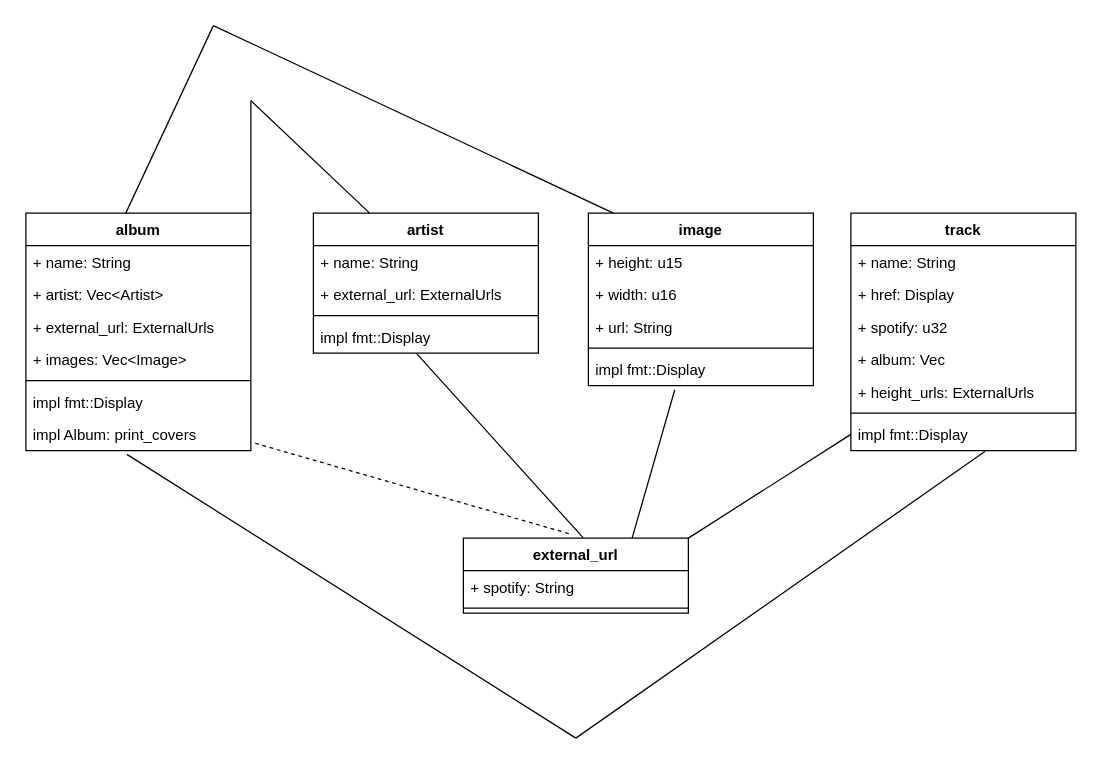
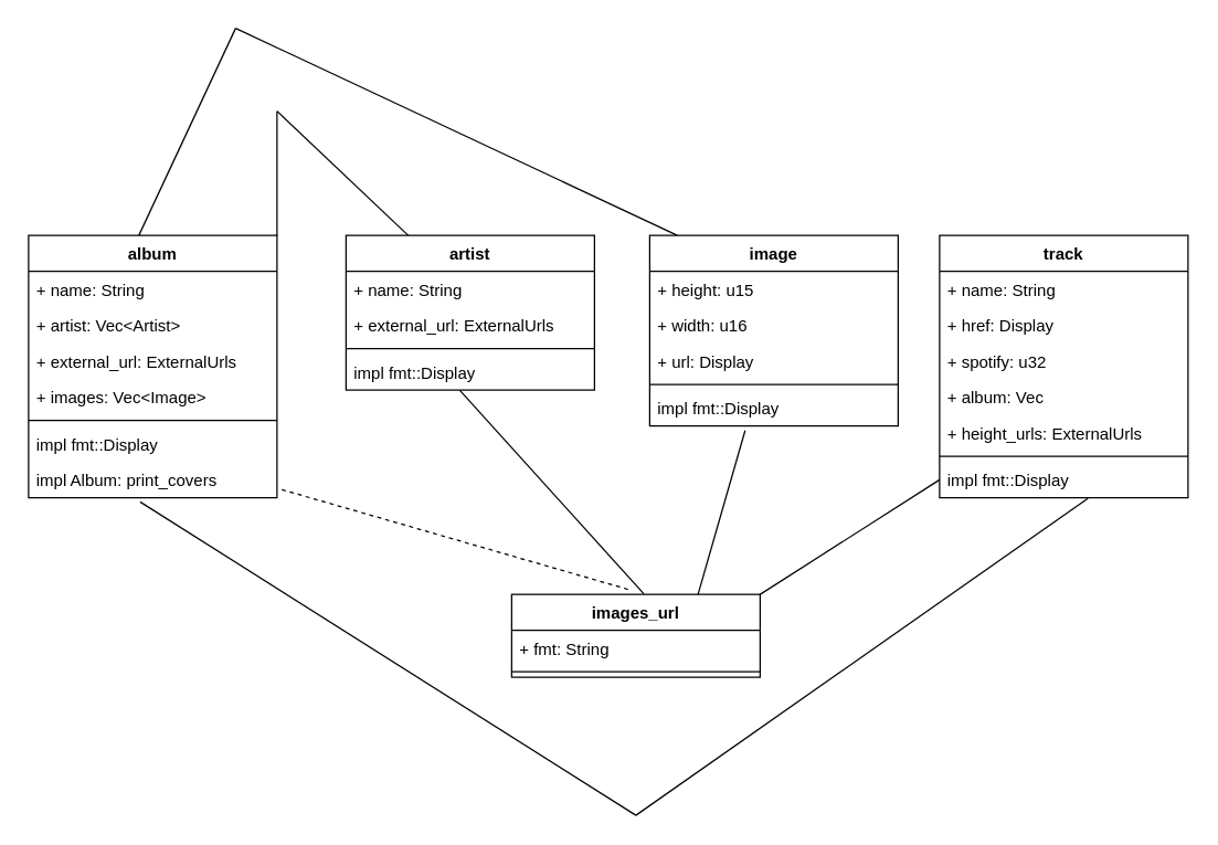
  <mxCell id="0" />
  <mxCell id="1" parent="0" />
  <mxCell id="2" value="album" style="swimlane;fontStyle=1;align=center;verticalAlign=top;childLayout=stackLayout;horizontal=1;startSize=26;horizontalStack=0;resizeParent=1;resizeParentMax=0;resizeLast=0;collapsible=1;marginBottom=0;" vertex="1" parent="1"><mxGeometry x="20" y="170" width="180" height="190" as="geometry" /></mxCell>
  <mxCell id="3" value="+ name: String&#10;" style="text;strokeColor=none;fillColor=none;align=left;verticalAlign=top;spacingLeft=4;spacingRight=4;overflow=hidden;rotatable=0;points=[[0,0.5],[1,0.5]];portConstraint=eastwest;" vertex="1" parent="2"><mxGeometry y="26" width="180" height="26" as="geometry" /></mxCell>
  <mxCell id="4" value="+ artist: Vec&lt;Artist&gt;&#10;" style="text;strokeColor=none;fillColor=none;align=left;verticalAlign=top;spacingLeft=4;spacingRight=4;overflow=hidden;rotatable=0;points=[[0,0.5],[1,0.5]];portConstraint=eastwest;" vertex="1" parent="2"><mxGeometry y="52" width="180" height="26" as="geometry" /></mxCell>
  <mxCell id="5" value="+ external_url: ExternalUrls&#10;" style="text;strokeColor=none;fillColor=none;align=left;verticalAlign=top;spacingLeft=4;spacingRight=4;overflow=hidden;rotatable=0;points=[[0,0.5],[1,0.5]];portConstraint=eastwest;" vertex="1" parent="2"><mxGeometry y="78" width="180" height="26" as="geometry" /></mxCell>
  <mxCell id="6" value="+ images: Vec&lt;Image&gt;&#10;" style="text;strokeColor=none;fillColor=none;align=left;verticalAlign=top;spacingLeft=4;spacingRight=4;overflow=hidden;rotatable=0;points=[[0,0.5],[1,0.5]];portConstraint=eastwest;" vertex="1" parent="2"><mxGeometry y="104" width="180" height="26" as="geometry" /></mxCell>
  <mxCell id="7" value="" style="line;strokeWidth=1;fillColor=none;align=left;verticalAlign=middle;spacingTop=-1;spacingLeft=3;spacingRight=3;rotatable=0;labelPosition=right;points=[];portConstraint=eastwest;strokeColor=inherit;" vertex="1" parent="2"><mxGeometry y="130" width="180" height="8" as="geometry" /></mxCell>
  <mxCell id="8" value="impl fmt::Display" style="text;strokeColor=none;fillColor=none;align=left;verticalAlign=top;spacingLeft=4;spacingRight=4;overflow=hidden;rotatable=0;points=[[0,0.5],[1,0.5]];portConstraint=eastwest;" vertex="1" parent="2"><mxGeometry y="138" width="180" height="26" as="geometry" /></mxCell>
  <mxCell id="9" value="impl Album: print_covers" style="text;strokeColor=none;fillColor=none;align=left;verticalAlign=top;spacingLeft=4;spacingRight=4;overflow=hidden;rotatable=0;points=[[0,0.5],[1,0.5]];portConstraint=eastwest;" vertex="1" parent="2"><mxGeometry y="164" width="180" height="26" as="geometry" /></mxCell>
  <mxCell id="10" value="artist" style="swimlane;fontStyle=1;align=center;verticalAlign=top;childLayout=stackLayout;horizontal=1;startSize=26;horizontalStack=0;resizeParent=1;resizeParentMax=0;resizeLast=0;collapsible=1;marginBottom=0;" vertex="1" parent="1"><mxGeometry x="250" y="170" width="180" height="112" as="geometry" /></mxCell>
  <mxCell id="11" value="+ name: String&#10;" style="text;strokeColor=none;fillColor=none;align=left;verticalAlign=top;spacingLeft=4;spacingRight=4;overflow=hidden;rotatable=0;points=[[0,0.5],[1,0.5]];portConstraint=eastwest;" vertex="1" parent="10"><mxGeometry y="26" width="180" height="26" as="geometry" /></mxCell>
  <mxCell id="12" value="+ external_url: ExternalUrls&#10;" style="text;strokeColor=none;fillColor=none;align=left;verticalAlign=top;spacingLeft=4;spacingRight=4;overflow=hidden;rotatable=0;points=[[0,0.5],[1,0.5]];portConstraint=eastwest;" vertex="1" parent="10"><mxGeometry y="52" width="180" height="26" as="geometry" /></mxCell>
  <mxCell id="13" value="" style="line;strokeWidth=1;fillColor=none;align=left;verticalAlign=middle;spacingTop=-1;spacingLeft=3;spacingRight=3;rotatable=0;labelPosition=right;points=[];portConstraint=eastwest;strokeColor=inherit;" vertex="1" parent="10"><mxGeometry y="78" width="180" height="8" as="geometry" /></mxCell>
  <mxCell id="14" value="impl fmt::Display" style="text;strokeColor=none;fillColor=none;align=left;verticalAlign=top;spacingLeft=4;spacingRight=4;overflow=hidden;rotatable=0;points=[[0,0.5],[1,0.5]];portConstraint=eastwest;" vertex="1" parent="10"><mxGeometry y="86" width="180" height="26" as="geometry" /></mxCell>
  <mxCell id="15" value="image" style="swimlane;fontStyle=1;align=center;verticalAlign=top;childLayout=stackLayout;horizontal=1;startSize=26;horizontalStack=0;resizeParent=1;resizeParentMax=0;resizeLast=0;collapsible=1;marginBottom=0;" vertex="1" parent="1"><mxGeometry x="470" y="170" width="180" height="138" as="geometry" /></mxCell>
  <mxCell id="16" value="+ height: u15" style="text;strokeColor=none;fillColor=none;align=left;verticalAlign=top;spacingLeft=4;spacingRight=4;overflow=hidden;rotatable=0;points=[[0,0.5],[1,0.5]];portConstraint=eastwest;" vertex="1" parent="15"><mxGeometry y="26" width="180" height="26" as="geometry" /></mxCell>
  <mxCell id="17" value="+ width: u16" style="text;strokeColor=none;fillColor=none;align=left;verticalAlign=top;spacingLeft=4;spacingRight=4;overflow=hidden;rotatable=0;points=[[0,0.5],[1,0.5]];portConstraint=eastwest;" vertex="1" parent="15"><mxGeometry y="52" width="180" height="26" as="geometry" /></mxCell>
- <mxCell id="18" value="+ url: String&#10;" style="text;strokeColor=none;fillColor=none;align=left;verticalAlign=top;spacingLeft=4;spacingRight=4;overflow=hidden;rotatable=0;points=[[0,0.5],[1,0.5]];portConstraint=eastwest;" vertex="1" parent="15"><mxGeometry y="78" width="180" height="26" as="geometry" /></mxCell>
+ <mxCell id="18" value="+ url: Display&#10;" style="text;strokeColor=none;fillColor=none;align=left;verticalAlign=top;spacingLeft=4;spacingRight=4;overflow=hidden;rotatable=0;points=[[0,0.5],[1,0.5]];portConstraint=eastwest;" vertex="1" parent="15"><mxGeometry y="78" width="180" height="26" as="geometry" /></mxCell>
  <mxCell id="19" value="" style="line;strokeWidth=1;fillColor=none;align=left;verticalAlign=middle;spacingTop=-1;spacingLeft=3;spacingRight=3;rotatable=0;labelPosition=right;points=[];portConstraint=eastwest;strokeColor=inherit;" vertex="1" parent="15"><mxGeometry y="104" width="180" height="8" as="geometry" /></mxCell>
  <mxCell id="20" value="impl fmt::Display" style="text;strokeColor=none;fillColor=none;align=left;verticalAlign=top;spacingLeft=4;spacingRight=4;overflow=hidden;rotatable=0;points=[[0,0.5],[1,0.5]];portConstraint=eastwest;" vertex="1" parent="15"><mxGeometry y="112" width="180" height="26" as="geometry" /></mxCell>
  <mxCell id="21" value="track" style="swimlane;fontStyle=1;align=center;verticalAlign=top;childLayout=stackLayout;horizontal=1;startSize=26;horizontalStack=0;resizeParent=1;resizeParentMax=0;resizeLast=0;collapsible=1;marginBottom=0;" vertex="1" parent="1"><mxGeometry x="680" y="170" width="180" height="190" as="geometry" /></mxCell>
  <mxCell id="22" value="+ name: String" style="text;strokeColor=none;fillColor=none;align=left;verticalAlign=top;spacingLeft=4;spacingRight=4;overflow=hidden;rotatable=0;points=[[0,0.5],[1,0.5]];portConstraint=eastwest;" vertex="1" parent="21"><mxGeometry y="26" width="180" height="26" as="geometry" /></mxCell>
  <mxCell id="23" value="+ href: Display" style="text;strokeColor=none;fillColor=none;align=left;verticalAlign=top;spacingLeft=4;spacingRight=4;overflow=hidden;rotatable=0;points=[[0,0.5],[1,0.5]];portConstraint=eastwest;" vertex="1" parent="21"><mxGeometry y="52" width="180" height="26" as="geometry" /></mxCell>
  <mxCell id="24" value="+ spotify: u32" style="text;strokeColor=none;fillColor=none;align=left;verticalAlign=top;spacingLeft=4;spacingRight=4;overflow=hidden;rotatable=0;points=[[0,0.5],[1,0.5]];portConstraint=eastwest;" vertex="1" parent="21"><mxGeometry y="78" width="180" height="26" as="geometry" /></mxCell>
  <mxCell id="25" value="+ album: Vec" style="text;strokeColor=none;fillColor=none;align=left;verticalAlign=top;spacingLeft=4;spacingRight=4;overflow=hidden;rotatable=0;points=[[0,0.5],[1,0.5]];portConstraint=eastwest;" vertex="1" parent="21"><mxGeometry y="104" width="180" height="26" as="geometry" /></mxCell>
  <mxCell id="26" value="+ height_urls: ExternalUrls" style="text;strokeColor=none;fillColor=none;align=left;verticalAlign=top;spacingLeft=4;spacingRight=4;overflow=hidden;rotatable=0;points=[[0,0.5],[1,0.5]];portConstraint=eastwest;" vertex="1" parent="21"><mxGeometry y="130" width="180" height="26" as="geometry" /></mxCell>
  <mxCell id="27" value="" style="line;strokeWidth=1;fillColor=none;align=left;verticalAlign=middle;spacingTop=-1;spacingLeft=3;spacingRight=3;rotatable=0;labelPosition=right;points=[];portConstraint=eastwest;strokeColor=inherit;" vertex="1" parent="21"><mxGeometry y="156" width="180" height="8" as="geometry" /></mxCell>
  <mxCell id="28" value="impl fmt::Display" style="text;strokeColor=none;fillColor=none;align=left;verticalAlign=top;spacingLeft=4;spacingRight=4;overflow=hidden;rotatable=0;points=[[0,0.5],[1,0.5]];portConstraint=eastwest;" vertex="1" parent="21"><mxGeometry y="164" width="180" height="26" as="geometry" /></mxCell>
- <mxCell id="29" value="external_url" style="swimlane;fontStyle=1;align=center;verticalAlign=top;childLayout=stackLayout;horizontal=1;startSize=26;horizontalStack=0;resizeParent=1;resizeParentMax=0;resizeLast=0;collapsible=1;marginBottom=0;" vertex="1" parent="1"><mxGeometry x="370" y="430" width="180" height="60" as="geometry" /></mxCell>
- <mxCell id="30" value="+ spotify: String" style="text;strokeColor=none;fillColor=none;align=left;verticalAlign=top;spacingLeft=4;spacingRight=4;overflow=hidden;rotatable=0;points=[[0,0.5],[1,0.5]];portConstraint=eastwest;" vertex="1" parent="29"><mxGeometry y="26" width="180" height="26" as="geometry" /></mxCell>
+ <mxCell id="29" value="images_url" style="swimlane;fontStyle=1;align=center;verticalAlign=top;childLayout=stackLayout;horizontal=1;startSize=26;horizontalStack=0;resizeParent=1;resizeParentMax=0;resizeLast=0;collapsible=1;marginBottom=0;" vertex="1" parent="1"><mxGeometry x="370" y="430" width="180" height="60" as="geometry" /></mxCell>
+ <mxCell id="30" value="+ fmt: String" style="text;strokeColor=none;fillColor=none;align=left;verticalAlign=top;spacingLeft=4;spacingRight=4;overflow=hidden;rotatable=0;points=[[0,0.5],[1,0.5]];portConstraint=eastwest;" vertex="1" parent="29"><mxGeometry y="26" width="180" height="26" as="geometry" /></mxCell>
  <mxCell id="31" value="" style="line;strokeWidth=1;fillColor=none;align=left;verticalAlign=middle;spacingTop=-1;spacingLeft=3;spacingRight=3;rotatable=0;labelPosition=right;points=[];portConstraint=eastwest;strokeColor=inherit;" vertex="1" parent="29"><mxGeometry y="52" width="180" height="8" as="geometry" /></mxCell>
  <mxCell id="32" value="" style="endArrow=none;html=1;rounded=0;exitX=0.468;exitY=-0.061;exitDx=0;exitDy=0;exitPerimeter=0;entryX=1.014;entryY=0.763;entryDx=0;entryDy=0;entryPerimeter=0;dashed=1;" edge="1" parent="1" source="29" target="9"><mxGeometry width="50" height="50" relative="1" as="geometry"><mxPoint x="490" y="410" as="sourcePoint" /><mxPoint x="540" y="360" as="targetPoint" /></mxGeometry></mxCell>
  <mxCell id="33" value="" style="endArrow=none;html=1;rounded=0;exitX=0.532;exitY=-0.006;exitDx=0;exitDy=0;exitPerimeter=0;entryX=0.458;entryY=1.006;entryDx=0;entryDy=0;entryPerimeter=0;" edge="1" parent="1" source="29" target="14"><mxGeometry width="50" height="50" relative="1" as="geometry"><mxPoint x="464.24" y="436.34" as="sourcePoint" /><mxPoint x="212.52" y="363.838" as="targetPoint" /></mxGeometry></mxCell>
  <mxCell id="34" value="" style="endArrow=none;html=1;rounded=0;exitX=0.75;exitY=0;exitDx=0;exitDy=0;entryX=0.384;entryY=1.128;entryDx=0;entryDy=0;entryPerimeter=0;" edge="1" parent="1" source="29" target="20"><mxGeometry width="50" height="50" relative="1" as="geometry"><mxPoint x="474.24" y="446.34" as="sourcePoint" /><mxPoint x="222.52" y="373.838" as="targetPoint" /></mxGeometry></mxCell>
  <mxCell id="35" value="" style="endArrow=none;html=1;rounded=0;exitX=1;exitY=0;exitDx=0;exitDy=0;entryX=0;entryY=0.5;entryDx=0;entryDy=0;" edge="1" parent="1" source="29" target="28"><mxGeometry width="50" height="50" relative="1" as="geometry"><mxPoint x="484.24" y="456.34" as="sourcePoint" /><mxPoint x="232.52" y="383.838" as="targetPoint" /></mxGeometry></mxCell>
  <mxCell id="36" value="" style="endArrow=none;html=1;rounded=0;entryX=1;entryY=0;entryDx=0;entryDy=0;" edge="1" parent="1" target="2"><mxGeometry width="50" height="50" relative="1" as="geometry"><mxPoint x="200" y="80" as="sourcePoint" /><mxPoint x="480" y="270" as="targetPoint" /></mxGeometry></mxCell>
  <mxCell id="37" value="" style="endArrow=none;html=1;rounded=0;exitX=0.25;exitY=0;exitDx=0;exitDy=0;" edge="1" parent="1" source="10"><mxGeometry width="50" height="50" relative="1" as="geometry"><mxPoint x="290" y="20" as="sourcePoint" /><mxPoint x="200" y="80" as="targetPoint" /></mxGeometry></mxCell>
  <mxCell id="38" value="" style="endArrow=none;html=1;rounded=0;exitX=0.111;exitY=0;exitDx=0;exitDy=0;exitPerimeter=0;" edge="1" parent="1" source="15"><mxGeometry width="50" height="50" relative="1" as="geometry"><mxPoint x="430" y="320" as="sourcePoint" /><mxPoint x="170" y="20" as="targetPoint" /></mxGeometry></mxCell>
  <mxCell id="39" value="" style="endArrow=none;html=1;rounded=0;exitX=0.444;exitY=0;exitDx=0;exitDy=0;exitPerimeter=0;" edge="1" parent="1" source="2"><mxGeometry width="50" height="50" relative="1" as="geometry"><mxPoint x="499.98" y="180" as="sourcePoint" /><mxPoint x="170" y="20" as="targetPoint" /></mxGeometry></mxCell>
  <mxCell id="40" value="" style="endArrow=none;html=1;rounded=0;exitX=0.449;exitY=1.115;exitDx=0;exitDy=0;exitPerimeter=0;" edge="1" parent="1" source="9"><mxGeometry width="50" height="50" relative="1" as="geometry"><mxPoint x="430" y="320" as="sourcePoint" /><mxPoint x="460" y="590" as="targetPoint" /></mxGeometry></mxCell>
  <mxCell id="41" value="" style="endArrow=none;html=1;rounded=0;exitX=0.597;exitY=1.019;exitDx=0;exitDy=0;exitPerimeter=0;" edge="1" parent="1" source="28"><mxGeometry width="50" height="50" relative="1" as="geometry"><mxPoint x="110.82" y="372.99" as="sourcePoint" /><mxPoint x="460" y="590" as="targetPoint" /></mxGeometry></mxCell>
